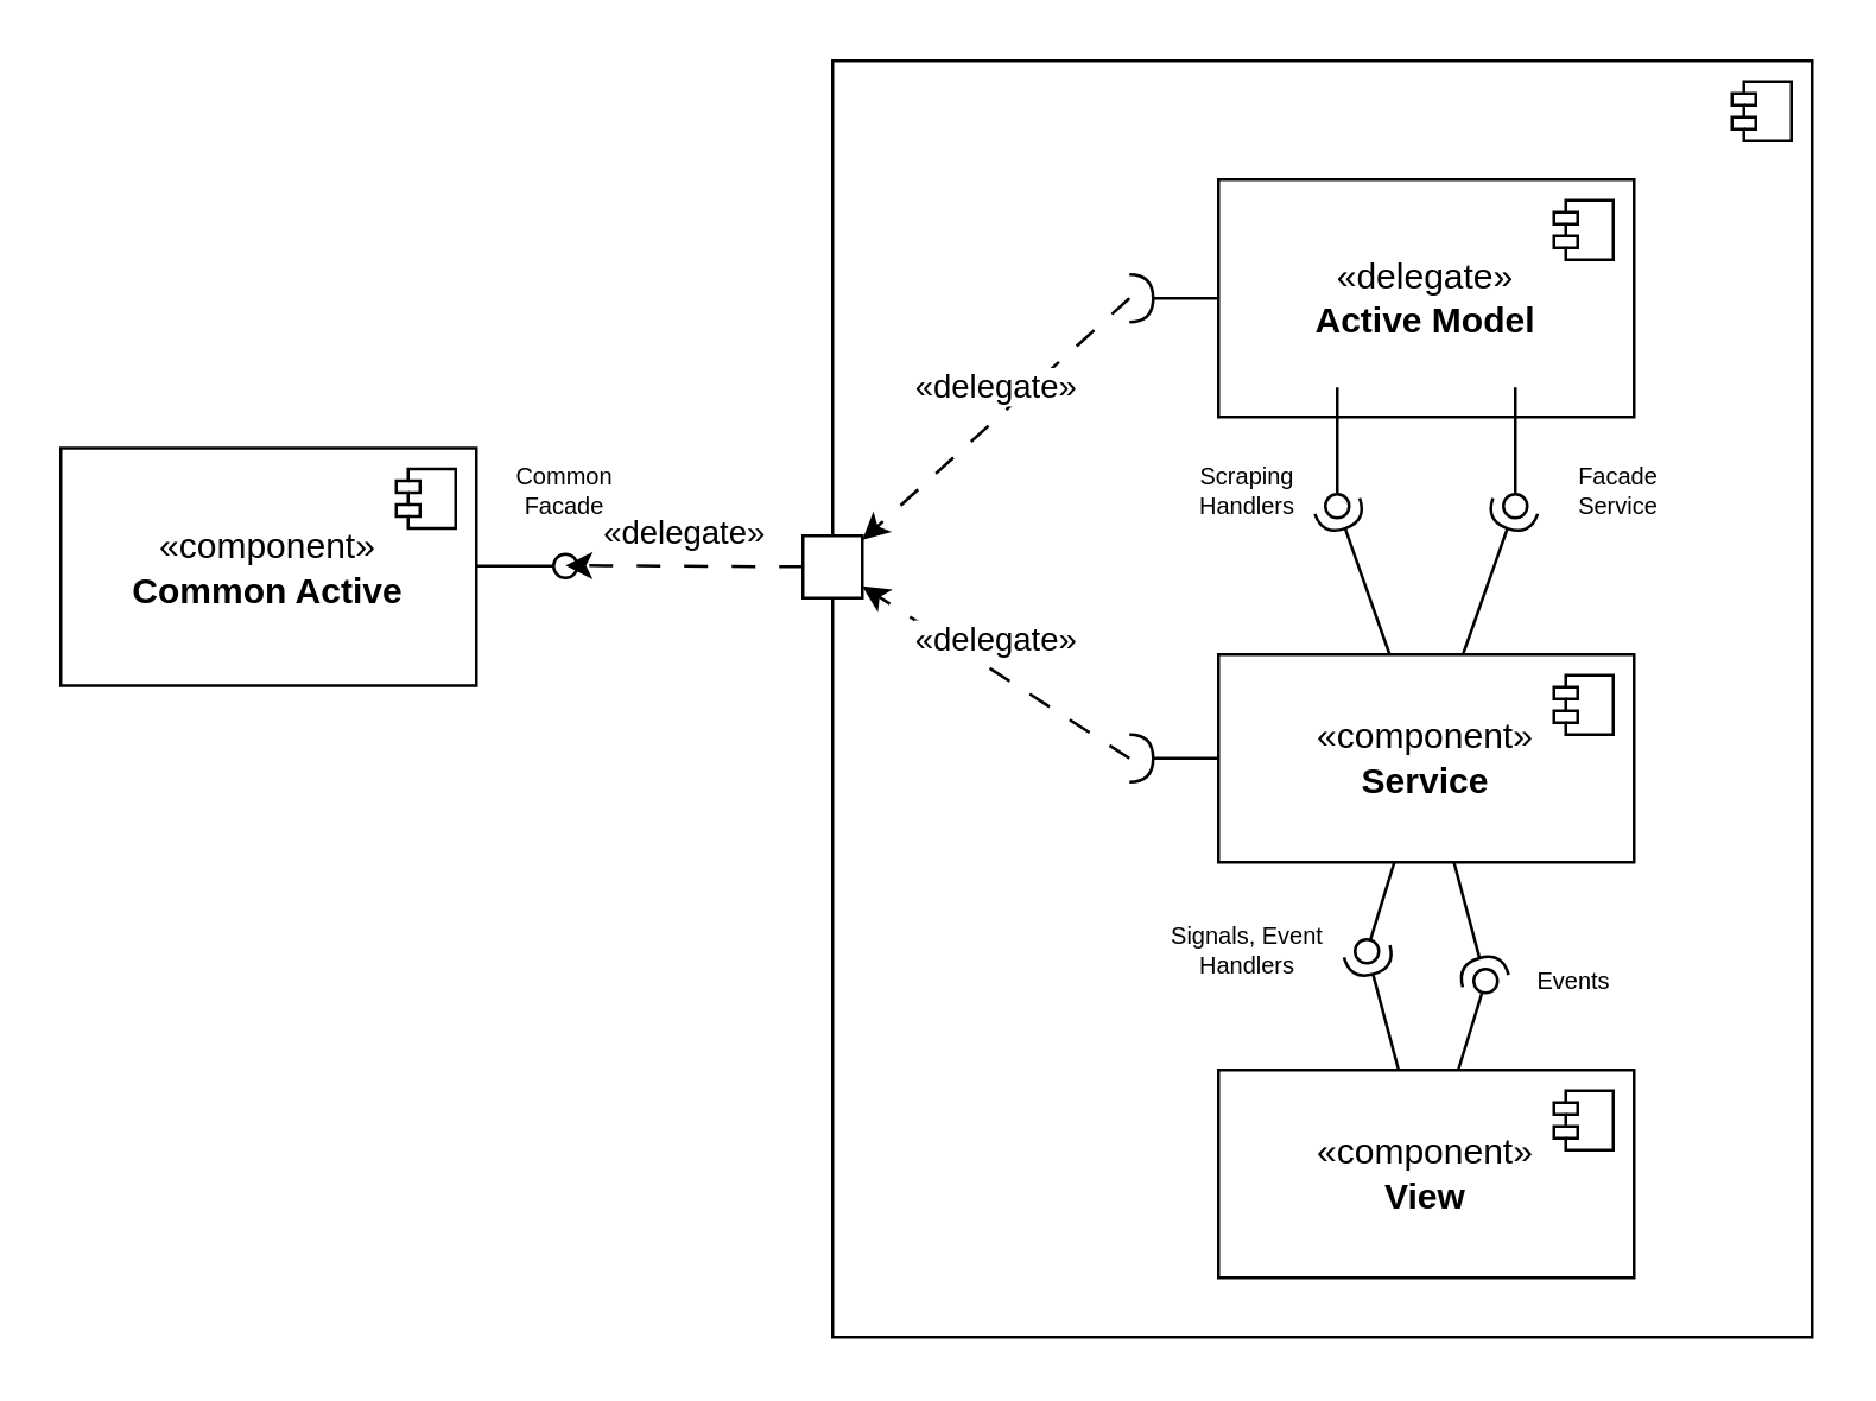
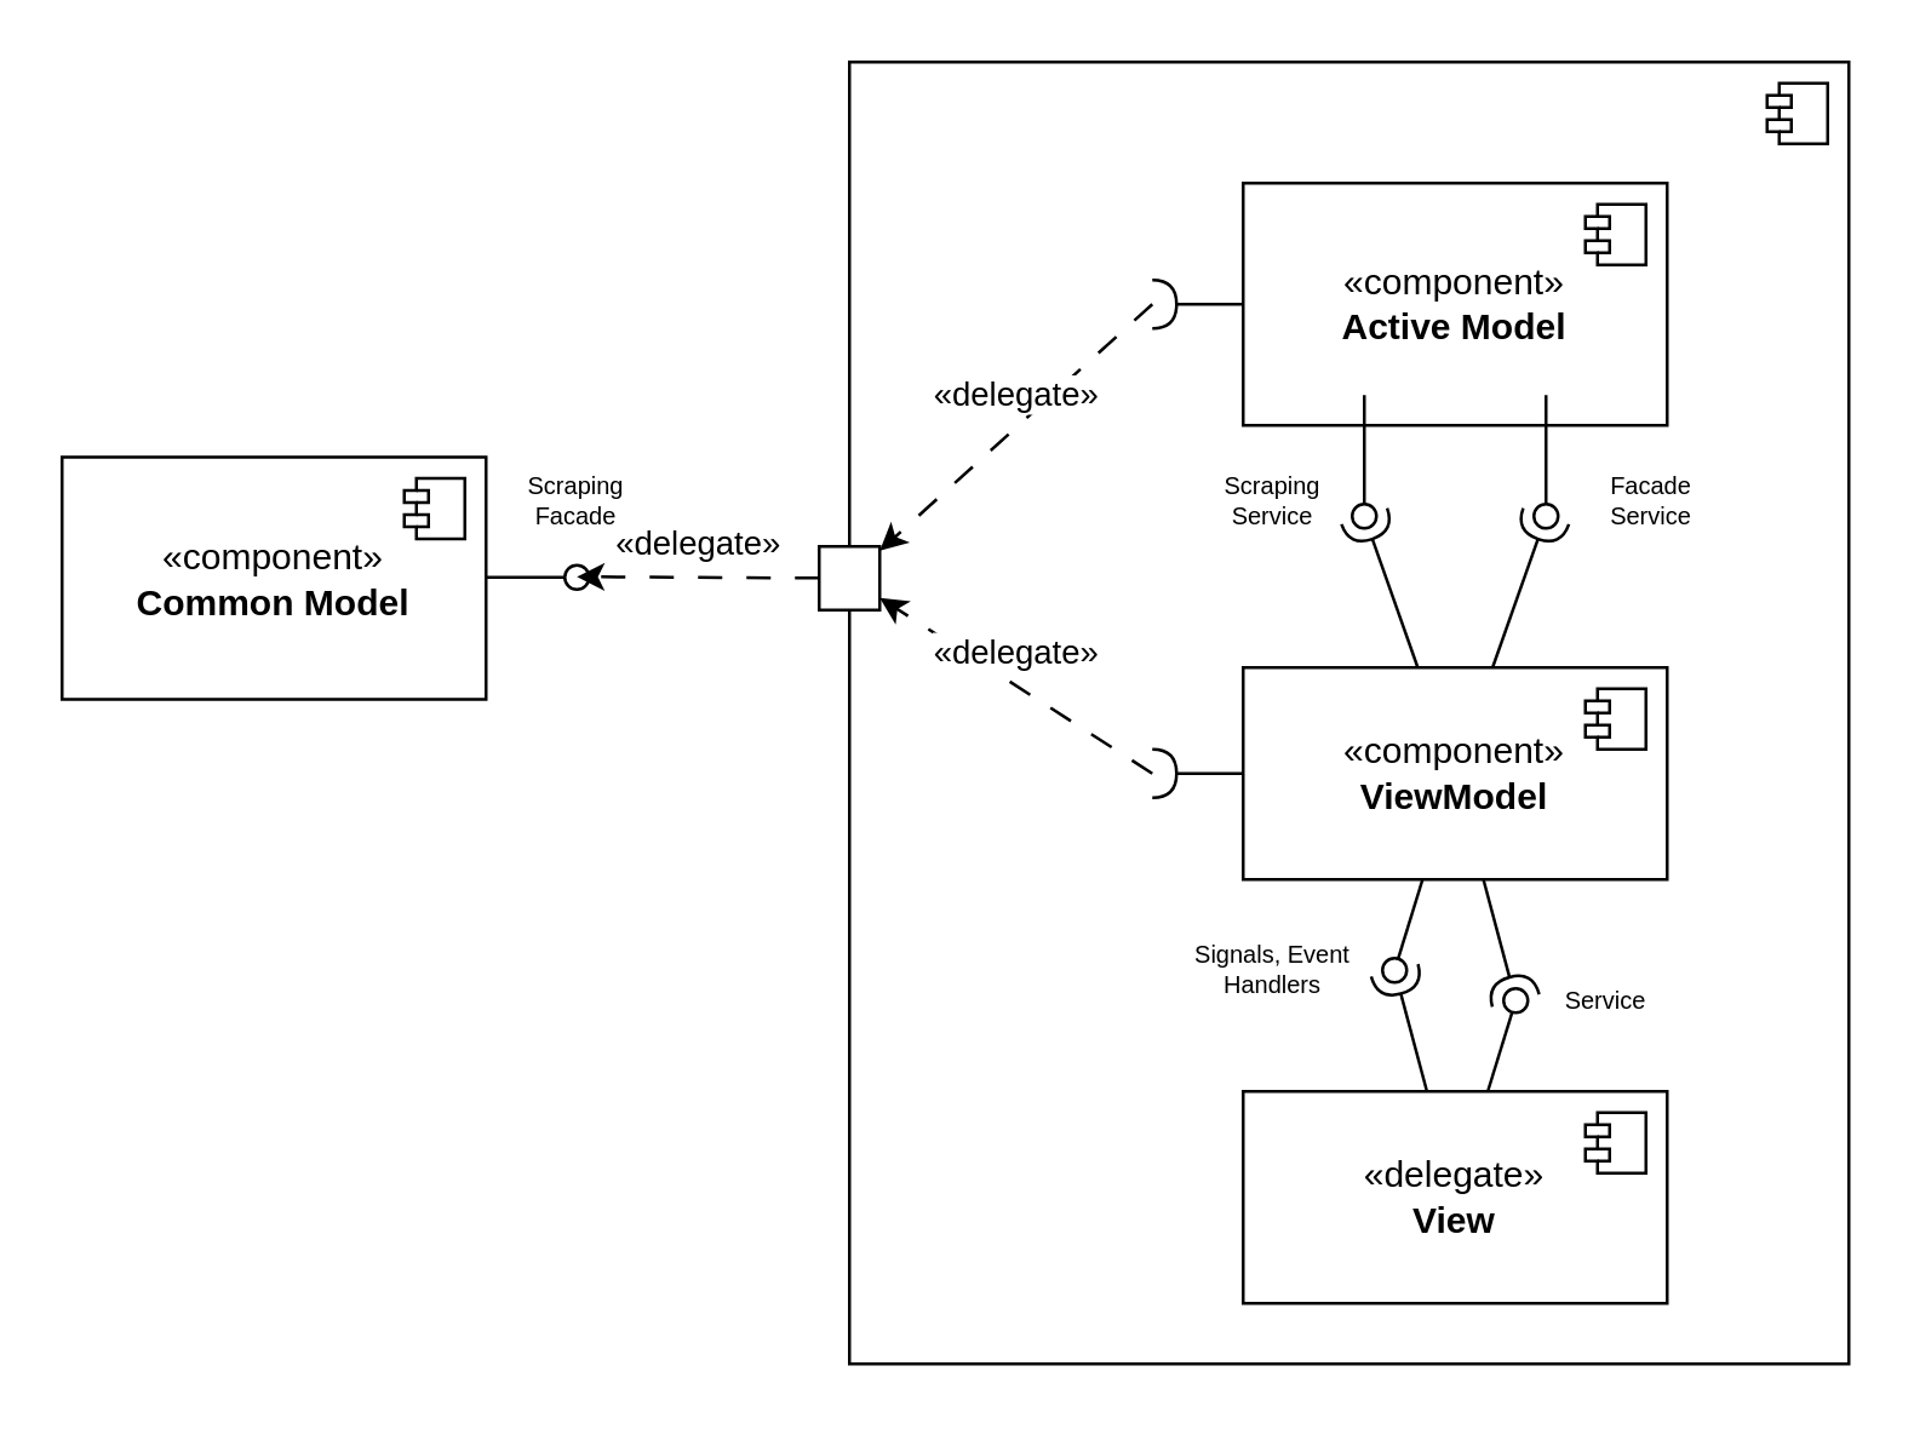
  <mxCell id="0" />
  <mxCell id="1" parent="0" />
  <mxCell id="2" value="" style="html=1;dropTarget=0;whiteSpace=wrap;" vertex="1" parent="1"><mxGeometry x="280" y="20" width="330" height="430" as="geometry" /></mxCell>
  <mxCell id="3" value="" style="shape=module;jettyWidth=8;jettyHeight=4;" vertex="1" parent="2"><mxGeometry x="1" width="20" height="20" relative="1" as="geometry"><mxPoint x="-27" y="7" as="offset" /></mxGeometry></mxCell>
- <mxCell id="4" value="&lt;div&gt;«component»&lt;b&gt;&lt;br&gt;&lt;/b&gt;&lt;/div&gt;&lt;div&gt;&lt;b&gt;Common Active&lt;/b&gt;&lt;/div&gt;" style="html=1;dropTarget=0;whiteSpace=wrap;" vertex="1" parent="1"><mxGeometry x="20" y="150.5" width="140" height="80" as="geometry" /></mxCell>
+ <mxCell id="4" value="&lt;div&gt;«component»&lt;b&gt;&lt;br&gt;&lt;/b&gt;&lt;/div&gt;&lt;div&gt;&lt;b&gt;Common Model&lt;/b&gt;&lt;/div&gt;" style="html=1;dropTarget=0;whiteSpace=wrap;" vertex="1" parent="1"><mxGeometry x="20" y="150.5" width="140" height="80" as="geometry" /></mxCell>
  <mxCell id="5" value="" style="shape=module;jettyWidth=8;jettyHeight=4;" vertex="1" parent="4"><mxGeometry x="1" width="20" height="20" relative="1" as="geometry"><mxPoint x="-27" y="7" as="offset" /></mxGeometry></mxCell>
  <mxCell id="6" value="" style="html=1;verticalAlign=bottom;labelBackgroundColor=none;endArrow=oval;endFill=0;endSize=8;rounded=0;" edge="1" parent="1"><mxGeometry width="160" relative="1" as="geometry"><mxPoint x="160" y="190.21" as="sourcePoint" /><mxPoint x="190" y="190.21" as="targetPoint" /></mxGeometry></mxCell>
- <mxCell id="7" value="Common Facade" style="text;html=1;align=center;verticalAlign=middle;whiteSpace=wrap;rounded=0;fontSize=8;" vertex="1" parent="1"><mxGeometry x="160" y="150" width="60" height="30" as="geometry" /></mxCell>
- <mxCell id="8" value="&lt;div&gt;«component»&lt;b&gt;&lt;br&gt;&lt;/b&gt;&lt;/div&gt;&lt;div&gt;&lt;b&gt;View&lt;/b&gt;&lt;/div&gt;" style="html=1;dropTarget=0;whiteSpace=wrap;" vertex="1" parent="1"><mxGeometry x="410" y="360" width="140" height="70" as="geometry" /></mxCell>
+ <mxCell id="7" value="Scraping Facade" style="text;html=1;align=center;verticalAlign=middle;whiteSpace=wrap;rounded=0;fontSize=8;" vertex="1" parent="1"><mxGeometry x="160" y="150" width="60" height="30" as="geometry" /></mxCell>
+ <mxCell id="8" value="&lt;div&gt;«delegate»&lt;b&gt;&lt;br&gt;&lt;/b&gt;&lt;/div&gt;&lt;div&gt;&lt;b&gt;View&lt;/b&gt;&lt;/div&gt;" style="html=1;dropTarget=0;whiteSpace=wrap;" vertex="1" parent="1"><mxGeometry x="410" y="360" width="140" height="70" as="geometry" /></mxCell>
  <mxCell id="9" value="" style="shape=module;jettyWidth=8;jettyHeight=4;" vertex="1" parent="8"><mxGeometry x="1" width="20" height="20" relative="1" as="geometry"><mxPoint x="-27" y="7" as="offset" /></mxGeometry></mxCell>
- <mxCell id="10" value="&lt;div&gt;«component»&lt;b&gt;&lt;br&gt;&lt;/b&gt;&lt;/div&gt;&lt;div&gt;&lt;b&gt;Service&lt;/b&gt;&lt;/div&gt;" style="html=1;dropTarget=0;whiteSpace=wrap;" vertex="1" parent="1"><mxGeometry x="410" y="220" width="140" height="70" as="geometry" /></mxCell>
+ <mxCell id="10" value="&lt;div&gt;«component»&lt;b&gt;&lt;br&gt;&lt;/b&gt;&lt;/div&gt;&lt;div&gt;&lt;b&gt;ViewModel&lt;/b&gt;&lt;/div&gt;" style="html=1;dropTarget=0;whiteSpace=wrap;" vertex="1" parent="1"><mxGeometry x="410" y="220" width="140" height="70" as="geometry" /></mxCell>
  <mxCell id="11" value="" style="shape=module;jettyWidth=8;jettyHeight=4;" vertex="1" parent="10"><mxGeometry x="1" width="20" height="20" relative="1" as="geometry"><mxPoint x="-27" y="7" as="offset" /></mxGeometry></mxCell>
- <mxCell id="12" value="&lt;div&gt;«delegate»&lt;b&gt;&lt;br&gt;&lt;/b&gt;&lt;/div&gt;&lt;div&gt;&lt;b&gt;Active Model&lt;/b&gt;&lt;/div&gt;" style="html=1;dropTarget=0;whiteSpace=wrap;" vertex="1" parent="1"><mxGeometry x="410" y="60" width="140" height="80" as="geometry" /></mxCell>
+ <mxCell id="12" value="&lt;div&gt;«component»&lt;b&gt;&lt;br&gt;&lt;/b&gt;&lt;/div&gt;&lt;div&gt;&lt;b&gt;Active Model&lt;/b&gt;&lt;/div&gt;" style="html=1;dropTarget=0;whiteSpace=wrap;" vertex="1" parent="1"><mxGeometry x="410" y="60" width="140" height="80" as="geometry" /></mxCell>
  <mxCell id="13" value="" style="shape=module;jettyWidth=8;jettyHeight=4;" vertex="1" parent="12"><mxGeometry x="1" width="20" height="20" relative="1" as="geometry"><mxPoint x="-27" y="7" as="offset" /></mxGeometry></mxCell>
  <mxCell id="14" value="" style="html=1;verticalAlign=bottom;labelBackgroundColor=none;endArrow=oval;endFill=0;endSize=8;rounded=0;" edge="1" parent="1" source="10"><mxGeometry width="160" relative="1" as="geometry"><mxPoint x="260" y="235" as="sourcePoint" /><mxPoint x="460" y="320" as="targetPoint" /></mxGeometry></mxCell>
  <mxCell id="15" value="Signals, Event Handlers" style="text;html=1;align=center;verticalAlign=middle;whiteSpace=wrap;rounded=0;fontSize=8;" vertex="1" parent="1"><mxGeometry x="390" y="305" width="60" height="30" as="geometry" /></mxCell>
  <mxCell id="16" value="" style="html=1;verticalAlign=bottom;labelBackgroundColor=none;endArrow=oval;endFill=0;endSize=8;rounded=0;" edge="1" parent="1" source="8"><mxGeometry width="160" relative="1" as="geometry"><mxPoint x="479" y="300" as="sourcePoint" /><mxPoint x="500" y="330" as="targetPoint" /></mxGeometry></mxCell>
- <mxCell id="17" value="Events" style="text;html=1;align=center;verticalAlign=middle;whiteSpace=wrap;rounded=0;fontSize=8;" vertex="1" parent="1"><mxGeometry x="510" y="315" width="40" height="30" as="geometry" /></mxCell>
+ <mxCell id="17" value="Service" style="text;html=1;align=center;verticalAlign=middle;whiteSpace=wrap;rounded=0;fontSize=8;" vertex="1" parent="1"><mxGeometry x="510" y="315" width="40" height="30" as="geometry" /></mxCell>
  <mxCell id="18" value="" style="rounded=0;orthogonalLoop=1;jettySize=auto;html=1;endArrow=halfCircle;endFill=0;endSize=6;strokeWidth=1;sketch=0;fontSize=12;" edge="1" parent="1" source="8"><mxGeometry relative="1" as="geometry"><mxPoint x="580" y="315" as="sourcePoint" /><mxPoint x="460" y="320" as="targetPoint" /></mxGeometry></mxCell>
  <mxCell id="19" value="" style="rounded=0;orthogonalLoop=1;jettySize=auto;html=1;endArrow=halfCircle;endFill=0;endSize=6;strokeWidth=1;sketch=0;fontSize=12;" edge="1" parent="1" source="10"><mxGeometry relative="1" as="geometry"><mxPoint x="481" y="370" as="sourcePoint" /><mxPoint x="500" y="330" as="targetPoint" /></mxGeometry></mxCell>
  <mxCell id="20" value="" style="html=1;verticalAlign=bottom;labelBackgroundColor=none;endArrow=oval;endFill=0;endSize=8;rounded=0;" edge="1" parent="1"><mxGeometry width="160" relative="1" as="geometry"><mxPoint x="450" y="130" as="sourcePoint" /><mxPoint x="450" y="170" as="targetPoint" /></mxGeometry></mxCell>
  <mxCell id="21" value="" style="rounded=0;orthogonalLoop=1;jettySize=auto;html=1;endArrow=halfCircle;endFill=0;endSize=6;strokeWidth=1;sketch=0;fontSize=12;" edge="1" parent="1" source="10"><mxGeometry relative="1" as="geometry"><mxPoint x="499" y="300" as="sourcePoint" /><mxPoint x="380" y="255" as="targetPoint" /></mxGeometry></mxCell>
  <mxCell id="22" value="" style="html=1;verticalAlign=bottom;labelBackgroundColor=none;endArrow=oval;endFill=0;endSize=8;rounded=0;" edge="1" parent="1"><mxGeometry width="160" relative="1" as="geometry"><mxPoint x="510" y="130" as="sourcePoint" /><mxPoint x="510" y="170" as="targetPoint" /></mxGeometry></mxCell>
- <mxCell id="23" value="Scraping Handlers" style="text;html=1;align=center;verticalAlign=middle;whiteSpace=wrap;rounded=0;fontSize=8;" vertex="1" parent="1"><mxGeometry x="390" y="150" width="60" height="30" as="geometry" /></mxCell>
+ <mxCell id="23" value="Scraping Service" style="text;html=1;align=center;verticalAlign=middle;whiteSpace=wrap;rounded=0;fontSize=8;" vertex="1" parent="1"><mxGeometry x="390" y="150" width="60" height="30" as="geometry" /></mxCell>
  <mxCell id="24" value="Facade Service" style="text;html=1;align=center;verticalAlign=middle;whiteSpace=wrap;rounded=0;fontSize=8;" vertex="1" parent="1"><mxGeometry x="520" y="150" width="50" height="30" as="geometry" /></mxCell>
  <mxCell id="25" value="" style="rounded=0;orthogonalLoop=1;jettySize=auto;html=1;endArrow=halfCircle;endFill=0;endSize=6;strokeWidth=1;sketch=0;fontSize=12;" edge="1" parent="1" source="10"><mxGeometry relative="1" as="geometry"><mxPoint x="420" y="241" as="sourcePoint" /><mxPoint x="450" y="170" as="targetPoint" /></mxGeometry></mxCell>
  <mxCell id="26" value="" style="rounded=0;orthogonalLoop=1;jettySize=auto;html=1;endArrow=halfCircle;endFill=0;endSize=6;strokeWidth=1;sketch=0;fontSize=12;" edge="1" parent="1" source="10"><mxGeometry relative="1" as="geometry"><mxPoint x="478" y="230" as="sourcePoint" /><mxPoint x="510" y="170" as="targetPoint" /></mxGeometry></mxCell>
  <mxCell id="27" value="" style="html=1;rounded=0;" vertex="1" parent="1"><mxGeometry x="270" y="180" width="20" height="21" as="geometry" /></mxCell>
  <mxCell id="28" value="&lt;div&gt;&lt;div&gt;«delegate»&lt;/div&gt;&lt;/div&gt;" style="rounded=0;orthogonalLoop=1;jettySize=auto;html=1;dashed=1;dashPattern=8 8;spacingBottom=22;" edge="1" parent="1" target="27"><mxGeometry relative="1" as="geometry"><mxPoint x="390" y="275" as="targetPoint" /><mxPoint x="380" y="255" as="sourcePoint" /></mxGeometry></mxCell>
  <mxCell id="29" value="&lt;div&gt;&lt;div&gt;«delegate»&lt;/div&gt;&lt;/div&gt;" style="rounded=0;orthogonalLoop=1;jettySize=auto;html=1;dashed=1;dashPattern=8 8;spacingBottom=22;" edge="1" parent="1" source="27"><mxGeometry relative="1" as="geometry"><mxPoint x="190" y="190" as="targetPoint" /><mxPoint x="260" y="250" as="sourcePoint" /></mxGeometry></mxCell>
  <mxCell id="30" value="" style="rounded=0;orthogonalLoop=1;jettySize=auto;html=1;endArrow=halfCircle;endFill=0;endSize=6;strokeWidth=1;sketch=0;fontSize=12;" edge="1" parent="1" source="12"><mxGeometry relative="1" as="geometry"><mxPoint x="478" y="230" as="sourcePoint" /><mxPoint x="380" y="100" as="targetPoint" /></mxGeometry></mxCell>
  <mxCell id="31" value="&lt;div&gt;&lt;div&gt;«delegate»&lt;/div&gt;&lt;/div&gt;" style="rounded=0;orthogonalLoop=1;jettySize=auto;html=1;dashed=1;dashPattern=8 8;spacingBottom=22;" edge="1" parent="1" target="27"><mxGeometry relative="1" as="geometry"><mxPoint x="300" y="207" as="targetPoint" /><mxPoint x="380" y="100" as="sourcePoint" /></mxGeometry></mxCell>
